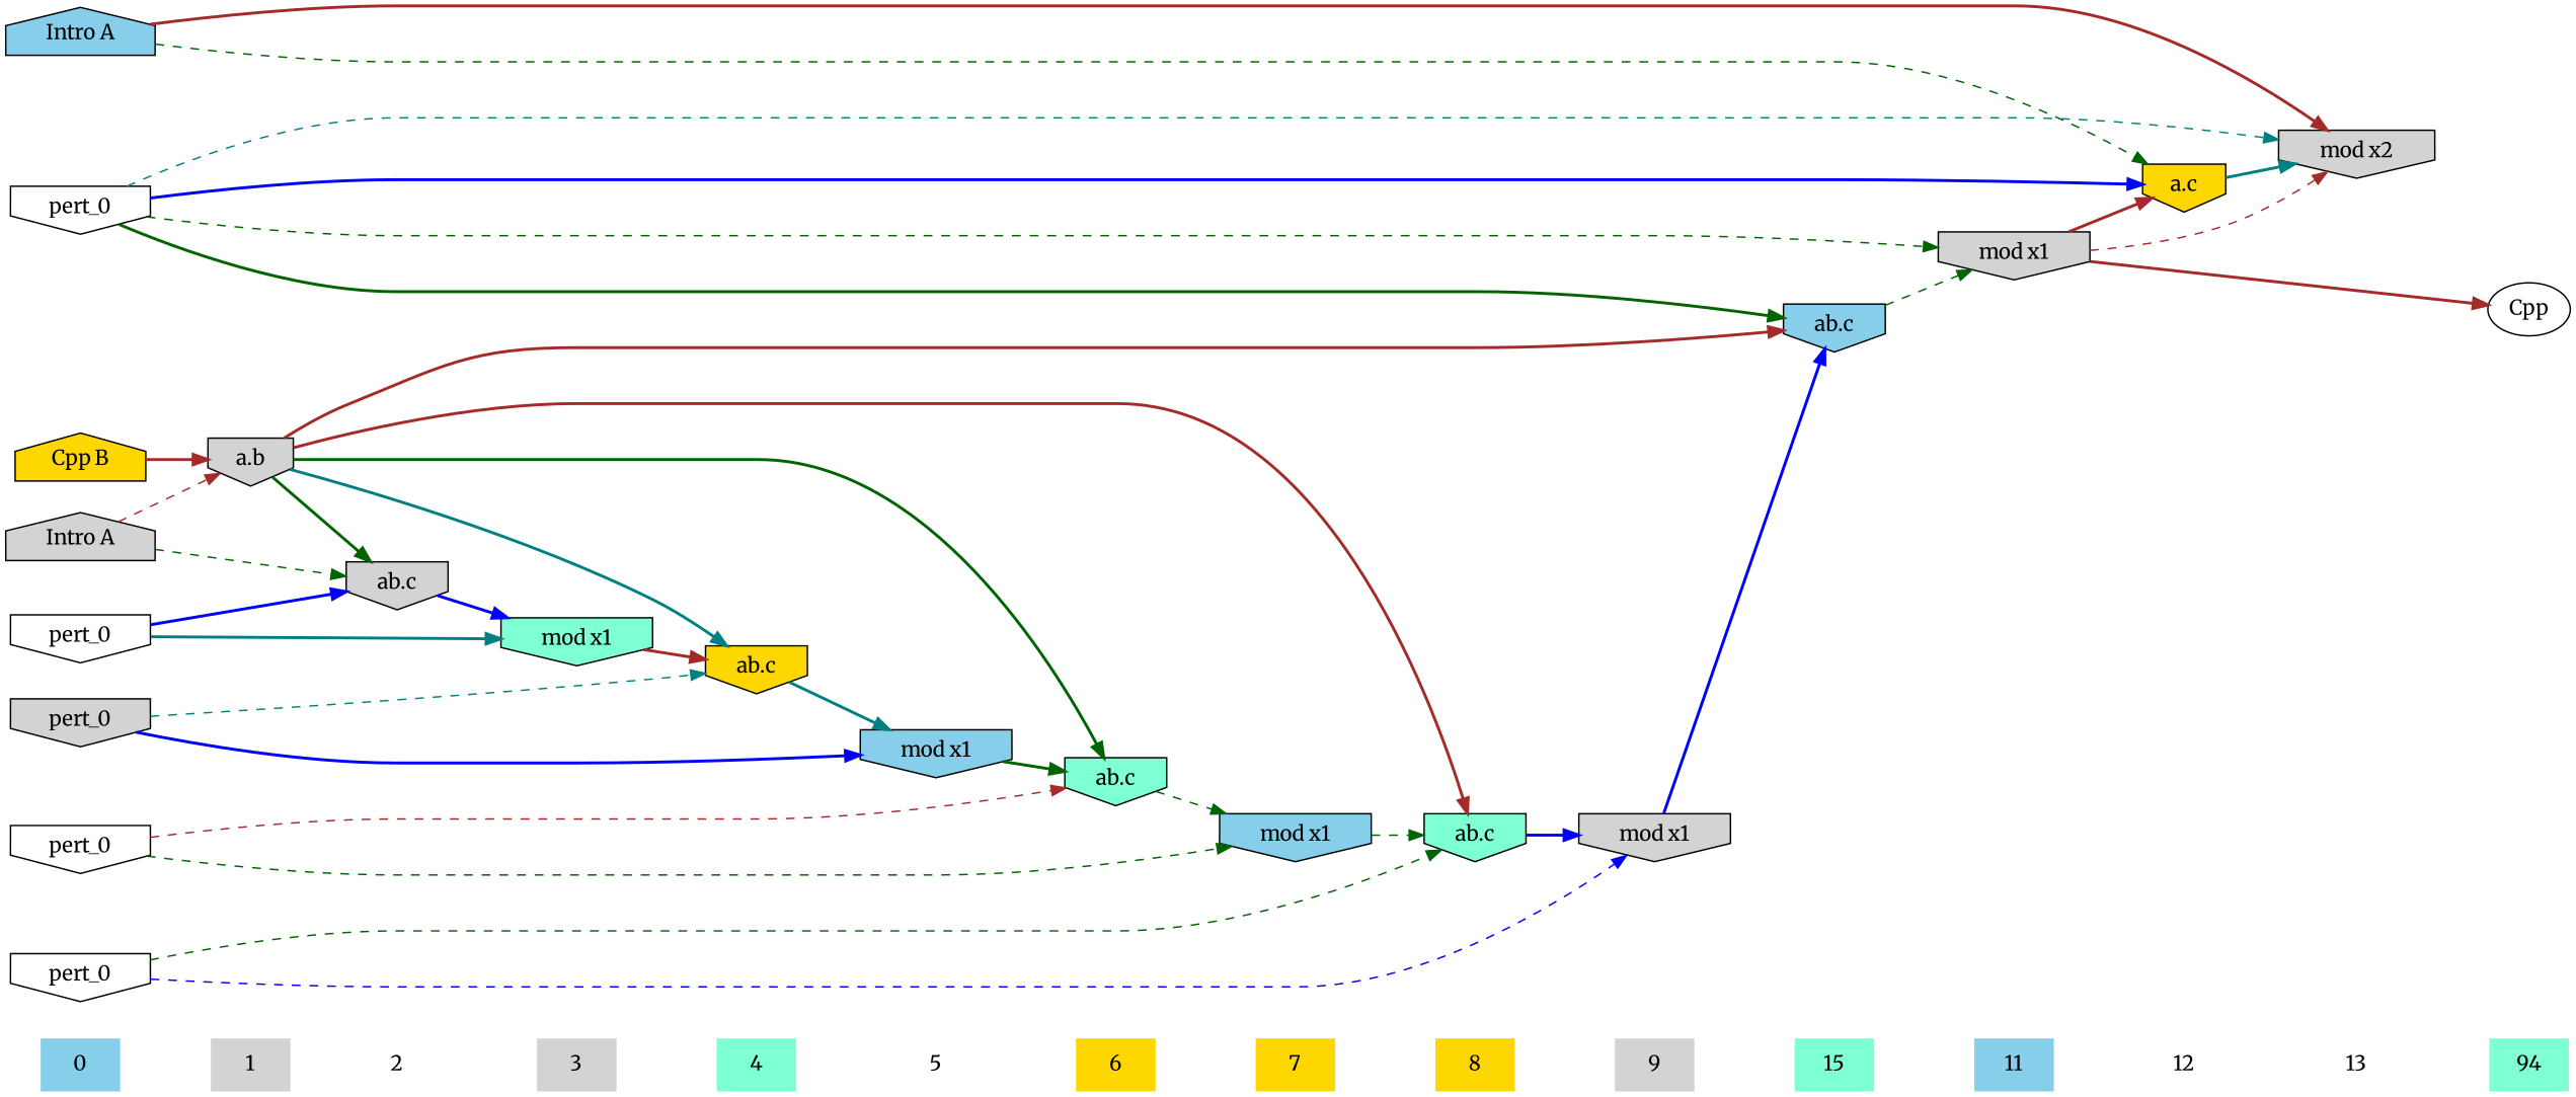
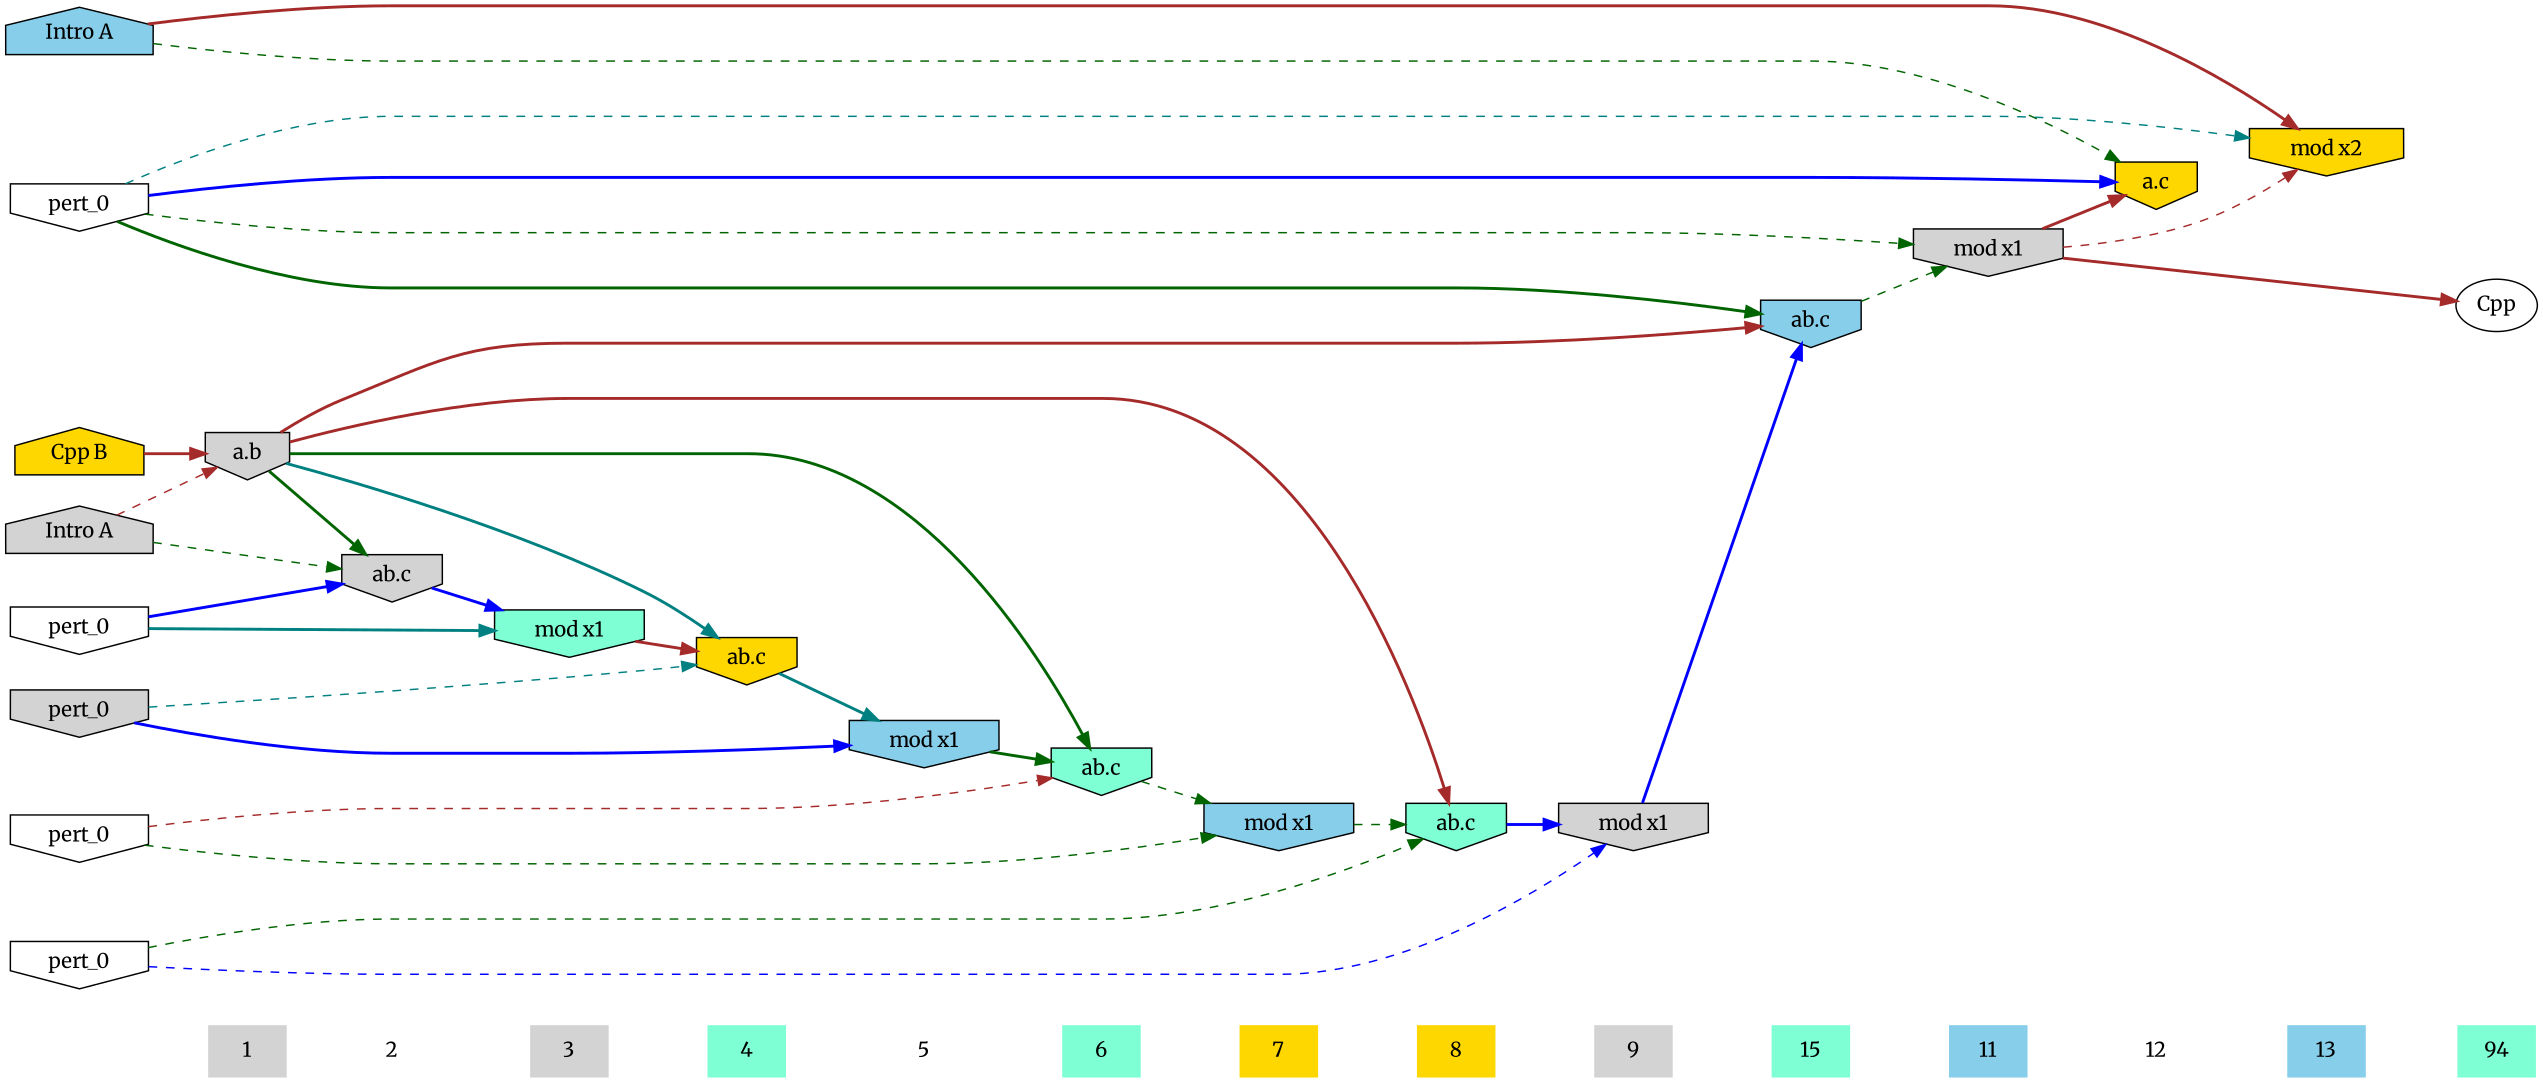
  digraph {
    fontname=Merriweather
    rankdir=LR
    ranksep=.5
    node [fillcolor=lightgrey fontname=Merriweather shape=invhouse style=filled]
    edge [fontname=Merriweather style=bold]
-   0 [fillcolor=skyblue shape=plaintext]
    n2 [fillcolor=gold label="Cpp B" shape=house]
    n3 [label="Intro A" shape=house]
    n4 [fillcolor=skyblue label="Intro A" shape=house]
    n5 [label=pert_0]
    n6 [fillcolor=white label=pert_0]
    n7 [fillcolor=white label=pert_0]
    n8 [fillcolor=white label=pert_0]
    n9 [fillcolor=white label=pert_0]
    1 [shape=plaintext]
    n11 [label="a.b"]
    2 [fillcolor=white shape=plaintext]
    n13 [label="ab.c"]
    3 [shape=plaintext]
    n15 [fillcolor=aquamarine label="mod x1"]
    4 [fillcolor=aquamarine shape=plaintext]
    n17 [fillcolor=gold label="ab.c"]
    5 [fillcolor=white shape=plaintext]
    n19 [fillcolor=skyblue label="mod x1"]
-   6 [fillcolor=gold shape=plaintext]
+   6 [fillcolor=aquamarine shape=plaintext]
    n21 [fillcolor=aquamarine label="ab.c"]
    7 [fillcolor=gold shape=plaintext]
    n23 [fillcolor=skyblue label="mod x1"]
    8 [fillcolor=gold shape=plaintext]
    n25 [fillcolor=aquamarine label="ab.c"]
    9 [shape=plaintext]
    n27 [label="mod x1"]
    n28 [fillcolor=aquamarine label=15 shape=plaintext]
    n29 [fillcolor=skyblue label="ab.c"]
    11 [fillcolor=skyblue shape=plaintext]
    n31 [label="mod x1"]
    12 [fillcolor=white shape=plaintext]
    n33 [fillcolor=gold label="a.c"]
-   13 [fillcolor=white shape=plaintext]
-   n35 [label="mod x2"]
+   13 [fillcolor=skyblue shape=plaintext]
+   n35 [fillcolor=gold label="mod x2"]
    n36 [fillcolor=aquamarine label=94 shape=plaintext]
    n37 [fillcolor=white label=Cpp shape=""]
    subgraph sub_1 {
      rank=same
-     0
      n2
      n3
      n4
      n5
      n6
      n7
      n8
      n9
    }
    subgraph sub_2 {
      rank=same
      1
      n11
    }
    subgraph sub_3 {
      rank=same
      2
      n13
    }
    subgraph sub_4 {
      rank=same
      3
      n15
    }
    subgraph sub_5 {
      rank=same
      4
      n17
    }
    subgraph sub_6 {
      rank=same
      5
      n19
    }
    subgraph sub_7 {
      rank=same
      6
      n21
    }
    subgraph sub_8 {
      rank=same
      7
      n23
    }
    subgraph sub_9 {
      rank=same
      8
      n25
    }
    subgraph sub_10 {
      rank=same
      9
      n27
    }
    subgraph sub_11 {
      rank=same
      n28
      n29
    }
    subgraph sub_12 {
      rank=same
      11
      n31
    }
    subgraph sub_13 {
      rank=same
      12
      n33
    }
    subgraph sub_14 {
      rank=same
      13
      n35
    }
    subgraph sub_15 {
      rank=same
      n36
      n37
    }
-   0 -> 1 [style=invis]
    n2 -> n11 [color=brown]
    n3 -> n11 [color=brown style=dashed]
    n3 -> n13 [color=darkgreen style=dashed]
    n4 -> n33 [color=darkgreen style=dashed]
    n4 -> n35 [color=brown]
    n5 -> n17 [color=teal style=dashed]
    n5 -> n19 [color=blue]
    n6 -> n25 [color=darkgreen style=dashed]
    n6 -> n27 [color=blue style=dashed]
    n7 -> n13 [color=blue]
    n7 -> n15 [color=teal]
    n8 -> n29 [color=darkgreen]
    n8 -> n31 [color=darkgreen style=dashed]
    n8 -> n33 [color=blue]
    n8 -> n35 [color=teal style=dashed]
    n9 -> n21 [color=brown style=dashed]
    n9 -> n23 [color=darkgreen style=dashed]
    1 -> 2 [style=invis]
    n11 -> n13 [color=darkgreen]
    n11 -> n17 [color=teal]
    n11 -> n21 [color=darkgreen]
    n11 -> n25 [color=brown]
    n11 -> n29 [color=brown]
    2 -> 3 [style=invis]
    n13 -> n15 [color=blue]
    3 -> 4 [style=invis]
    n15 -> n17 [color=brown]
    4 -> 5 [style=invis]
    n17 -> n19 [color=teal]
    5 -> 6 [style=invis]
    n19 -> n21 [color=darkgreen]
    6 -> 7 [style=invis]
    n21 -> n23 [color=darkgreen style=dashed]
    7 -> 8 [style=invis]
    n23 -> n25 [color=darkgreen style=dashed]
    8 -> 9 [style=invis]
    n25 -> n27 [color=blue]
    9 -> n28 [style=invis]
    n27 -> n29 [color=blue]
    n28 -> 11 [style=invis]
    n29 -> n31 [color=darkgreen style=dashed]
    11 -> 12 [style=invis]
    n31 -> n33 [color=brown]
    n31 -> n35 [color=brown style=dashed]
    n31 -> n37 [color=brown]
    12 -> 13 [style=invis]
-   n33 -> n35 [color=teal]
    13 -> n36 [style=invis]
  }
